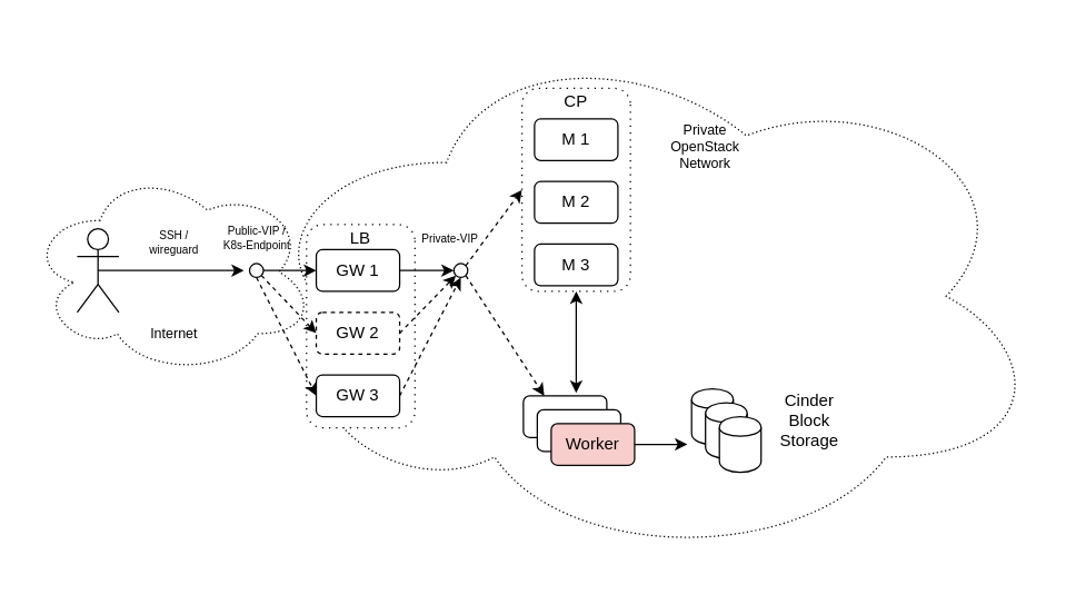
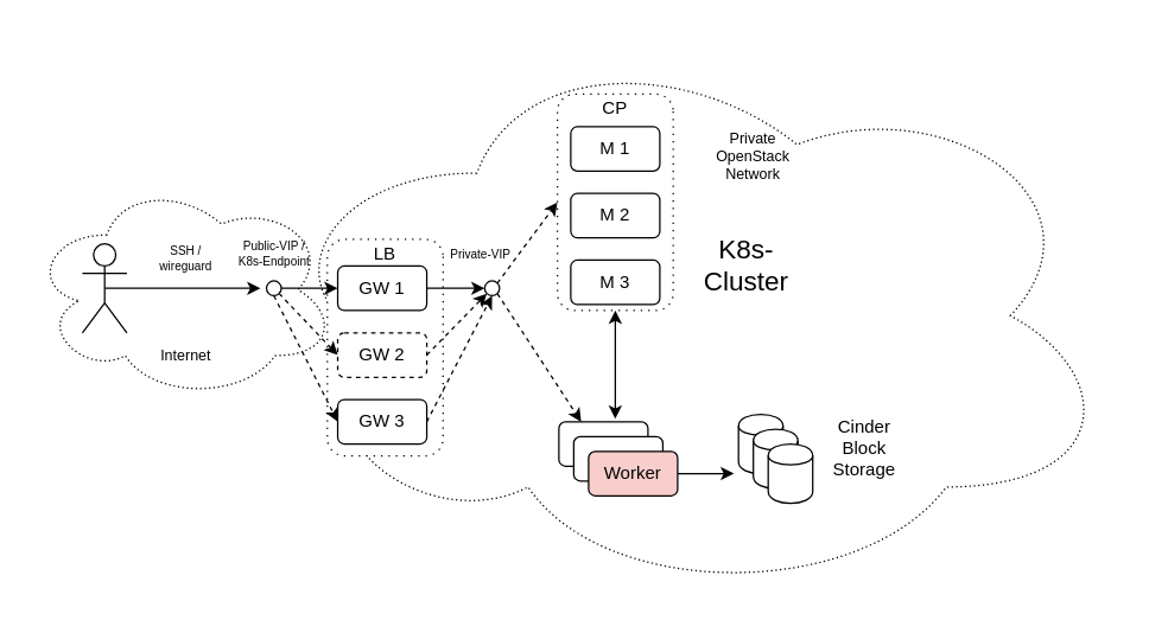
  <mxCell id="0" />
  <mxCell id="1" parent="0" />
  <mxCell id="2" value="" style="ellipse;shape=cloud;whiteSpace=wrap;html=1;dashed=1;dashPattern=1 2;fontSize=10;" vertex="1" parent="1"><mxGeometry x="20" y="121" width="206" height="148" as="geometry" /></mxCell>
  <mxCell id="3" value="" style="ellipse;shape=cloud;whiteSpace=wrap;html=1;dashed=1;dashPattern=1 2;fontSize=18;" vertex="1" parent="1"><mxGeometry x="177" y="20" width="575" height="385" as="geometry" /></mxCell>
  <mxCell id="4" value="" style="group;direction=south;dashed=1;dashPattern=1 4;" vertex="1" connectable="0" parent="1"><mxGeometry x="228" y="183" width="124" height="124" as="geometry" /></mxCell>
  <mxCell id="5" value="" style="group" vertex="1" connectable="0" parent="4"><mxGeometry x="-8" y="-22" width="78" height="146" as="geometry" /></mxCell>
  <mxCell id="6" value="" style="rounded=1;whiteSpace=wrap;html=1;direction=south;dashed=1;dashPattern=1 4;" vertex="1" parent="5"><mxGeometry width="78" height="146" as="geometry" /></mxCell>
  <mxCell id="7" value="LB" style="text;html=1;strokeColor=none;fillColor=none;align=center;verticalAlign=middle;whiteSpace=wrap;rounded=0;" vertex="1" parent="5"><mxGeometry x="19" width="40" height="20" as="geometry" /></mxCell>
  <mxCell id="8" value="" style="group" vertex="1" connectable="0" parent="1"><mxGeometry x="227" y="179" width="60" height="120" as="geometry" /></mxCell>
  <mxCell id="9" value="GW 1" style="rounded=1;whiteSpace=wrap;html=1;" vertex="1" parent="8"><mxGeometry width="60" height="30" as="geometry" /></mxCell>
  <mxCell id="10" value="GW 2" style="rounded=1;whiteSpace=wrap;html=1;dashed=1;" vertex="1" parent="8"><mxGeometry y="45" width="60" height="30" as="geometry" /></mxCell>
  <mxCell id="11" value="GW 3" style="rounded=1;whiteSpace=wrap;html=1;" vertex="1" parent="8"><mxGeometry y="90" width="60" height="30" as="geometry" /></mxCell>
  <mxCell id="12" value="" style="group" vertex="1" connectable="0" parent="1"><mxGeometry x="376" y="284" width="80" height="50" as="geometry" /></mxCell>
  <mxCell id="13" value="M 1" style="rounded=1;whiteSpace=wrap;html=1;" vertex="1" parent="12"><mxGeometry width="60" height="30" as="geometry" /></mxCell>
  <mxCell id="14" value="M 1" style="rounded=1;whiteSpace=wrap;html=1;" vertex="1" parent="12"><mxGeometry x="10" y="10" width="60" height="30" as="geometry" /></mxCell>
  <mxCell id="15" value="Worker" style="rounded=1;whiteSpace=wrap;html=1;fillColor=#f8cecc;" vertex="1" parent="12"><mxGeometry x="20" y="20" width="60" height="30" as="geometry" /></mxCell>
  <mxCell id="16" style="edgeStyle=none;rounded=0;orthogonalLoop=1;jettySize=auto;html=1;exitX=0.5;exitY=1;exitDx=0;exitDy=0;entryX=0;entryY=0.5;entryDx=0;entryDy=0;dashed=1;startArrow=none;startFill=0;endArrow=classic;endFill=1;" edge="1" parent="1" source="45" target="11"><mxGeometry relative="1" as="geometry" /></mxCell>
  <mxCell id="17" style="edgeStyle=none;rounded=0;orthogonalLoop=1;jettySize=auto;html=1;exitX=1;exitY=1;exitDx=0;exitDy=0;entryX=0.25;entryY=0;entryDx=0;entryDy=0;dashed=1;startArrow=none;startFill=0;endArrow=classic;endFill=1;" edge="1" parent="1" source="19" target="13"><mxGeometry relative="1" as="geometry" /></mxCell>
  <mxCell id="18" style="edgeStyle=none;rounded=0;orthogonalLoop=1;jettySize=auto;html=1;exitX=1;exitY=0;exitDx=0;exitDy=0;dashed=1;startArrow=none;startFill=0;endArrow=classic;endFill=1;entryX=0.5;entryY=1;entryDx=0;entryDy=0;" edge="1" parent="1" source="19" target="27"><mxGeometry relative="1" as="geometry"><mxPoint x="359" y="139" as="targetPoint" /></mxGeometry></mxCell>
  <mxCell id="19" value="" style="ellipse;whiteSpace=wrap;html=1;aspect=fixed;" vertex="1" parent="1"><mxGeometry x="326" y="189" width="10" height="10" as="geometry" /></mxCell>
  <mxCell id="20" style="edgeStyle=orthogonalEdgeStyle;rounded=0;orthogonalLoop=1;jettySize=auto;html=1;exitX=0;exitY=0.5;exitDx=0;exitDy=0;entryX=1;entryY=0.5;entryDx=0;entryDy=0;endArrow=none;endFill=0;startArrow=classic;startFill=1;" edge="1" parent="1" source="9" target="45"><mxGeometry relative="1" as="geometry" /></mxCell>
  <mxCell id="21" style="edgeStyle=none;rounded=0;orthogonalLoop=1;jettySize=auto;html=1;exitX=0;exitY=0.5;exitDx=0;exitDy=0;entryX=1;entryY=1;entryDx=0;entryDy=0;startArrow=classic;startFill=1;endArrow=none;endFill=0;dashed=1;" edge="1" parent="1" source="10" target="45"><mxGeometry relative="1" as="geometry" /></mxCell>
  <mxCell id="22" style="edgeStyle=none;rounded=0;orthogonalLoop=1;jettySize=auto;html=1;exitX=1;exitY=0.5;exitDx=0;exitDy=0;entryX=0;entryY=0.5;entryDx=0;entryDy=0;startArrow=none;startFill=0;endArrow=classic;endFill=1;" edge="1" parent="1" source="9" target="19"><mxGeometry relative="1" as="geometry" /></mxCell>
  <mxCell id="23" style="edgeStyle=none;rounded=0;orthogonalLoop=1;jettySize=auto;html=1;exitX=1;exitY=0.5;exitDx=0;exitDy=0;entryX=0;entryY=1;entryDx=0;entryDy=0;startArrow=none;startFill=0;endArrow=classic;endFill=1;dashed=1;" edge="1" parent="1" source="10" target="19"><mxGeometry relative="1" as="geometry" /></mxCell>
  <mxCell id="24" style="edgeStyle=none;rounded=0;orthogonalLoop=1;jettySize=auto;html=1;exitX=1;exitY=0.5;exitDx=0;exitDy=0;entryX=0.5;entryY=1;entryDx=0;entryDy=0;dashed=1;startArrow=none;startFill=0;endArrow=classic;endFill=1;" edge="1" parent="1" source="11" target="19"><mxGeometry relative="1" as="geometry" /></mxCell>
  <mxCell id="25" value="" style="group;dashed=1;dashPattern=1 4;" vertex="1" connectable="0" parent="1"><mxGeometry x="384" y="85" width="69" height="124" as="geometry" /></mxCell>
  <mxCell id="26" value="" style="group" vertex="1" connectable="0" parent="25"><mxGeometry width="69" height="124" as="geometry" /></mxCell>
  <mxCell id="27" value="" style="rounded=1;whiteSpace=wrap;html=1;direction=south;dashed=1;dashPattern=1 4;" vertex="1" parent="26"><mxGeometry x="-9" y="-22" width="78" height="146" as="geometry" /></mxCell>
  <mxCell id="28" value="M 1" style="rounded=1;whiteSpace=wrap;html=1;" vertex="1" parent="26"><mxGeometry width="60" height="30" as="geometry" /></mxCell>
  <mxCell id="29" value="M 2" style="rounded=1;whiteSpace=wrap;html=1;" vertex="1" parent="26"><mxGeometry y="45" width="60" height="30" as="geometry" /></mxCell>
  <mxCell id="30" value="M 3" style="rounded=1;whiteSpace=wrap;html=1;" vertex="1" parent="26"><mxGeometry y="90" width="60" height="30" as="geometry" /></mxCell>
  <mxCell id="31" value="CP" style="text;html=1;strokeColor=none;fillColor=none;align=center;verticalAlign=middle;whiteSpace=wrap;rounded=0;" vertex="1" parent="26"><mxGeometry x="10" y="-22" width="40" height="20" as="geometry" /></mxCell>
  <mxCell id="32" style="edgeStyle=none;rounded=0;orthogonalLoop=1;jettySize=auto;html=1;exitX=1;exitY=0.5;exitDx=0;exitDy=0;entryX=0.633;entryY=-0.067;entryDx=0;entryDy=0;entryPerimeter=0;startArrow=classic;startFill=1;endArrow=classic;endFill=1;" edge="1" parent="1" source="27" target="13"><mxGeometry relative="1" as="geometry" /></mxCell>
  <mxCell id="33" value="" style="group" vertex="1" connectable="0" parent="1"><mxGeometry x="497" y="279" width="105" height="60" as="geometry" /></mxCell>
  <mxCell id="34" value="" style="group" vertex="1" connectable="0" parent="33"><mxGeometry width="105" height="60" as="geometry" /></mxCell>
  <mxCell id="35" value="" style="shape=cylinder;whiteSpace=wrap;html=1;boundedLbl=1;backgroundOutline=1;" vertex="1" parent="34"><mxGeometry width="30" height="40" as="geometry" /></mxCell>
  <mxCell id="36" value="" style="shape=cylinder;whiteSpace=wrap;html=1;boundedLbl=1;backgroundOutline=1;" vertex="1" parent="34"><mxGeometry x="10" y="10" width="30" height="40" as="geometry" /></mxCell>
  <mxCell id="37" value="" style="shape=cylinder;whiteSpace=wrap;html=1;boundedLbl=1;backgroundOutline=1;" vertex="1" parent="34"><mxGeometry x="20" y="20" width="30" height="40" as="geometry" /></mxCell>
  <mxCell id="38" value="&lt;div&gt;Cinder&lt;/div&gt;&lt;div&gt;Block&lt;/div&gt;&lt;div&gt;Storage&lt;/div&gt;&lt;div&gt;&lt;br&gt;&lt;/div&gt;" style="text;html=1;strokeColor=none;fillColor=none;align=center;verticalAlign=middle;whiteSpace=wrap;rounded=0;" vertex="1" parent="34"><mxGeometry x="65" y="20" width="40" height="20" as="geometry" /></mxCell>
  <mxCell id="39" style="edgeStyle=none;rounded=0;orthogonalLoop=1;jettySize=auto;html=1;exitX=1;exitY=0.5;exitDx=0;exitDy=0;startArrow=none;startFill=0;endArrow=classic;endFill=1;" edge="1" parent="1" source="15"><mxGeometry relative="1" as="geometry"><mxPoint x="494" y="319" as="targetPoint" /></mxGeometry></mxCell>
  <mxCell id="40" value="Private-VIP" style="text;html=1;strokeColor=none;fillColor=none;align=center;verticalAlign=middle;whiteSpace=wrap;rounded=0;dashed=1;dashPattern=1 4;fontSize=8;" vertex="1" parent="1"><mxGeometry x="297" y="161" width="53" height="20" as="geometry" /></mxCell>
+ <mxCell id="41" value="K8s-Cluster" style="text;html=1;strokeColor=none;fillColor=none;align=center;verticalAlign=middle;whiteSpace=wrap;rounded=0;dashed=1;dashPattern=1 4;fontSize=18;" vertex="1" parent="1"><mxGeometry x="473" y="169" width="59" height="20" as="geometry" /></mxCell>
  <mxCell id="42" value="Private OpenStack Network" style="text;html=1;strokeColor=none;fillColor=none;align=center;verticalAlign=middle;whiteSpace=wrap;rounded=0;dashed=1;dashPattern=1 4;fontSize=10;" vertex="1" parent="1"><mxGeometry x="487" y="95" width="40" height="20" as="geometry" /></mxCell>
  <mxCell id="43" style="edgeStyle=none;rounded=0;orthogonalLoop=1;jettySize=auto;html=1;exitX=0.5;exitY=0;exitDx=0;exitDy=0;startArrow=none;startFill=0;endArrow=classic;endFill=1;fontSize=10;" edge="1" parent="1" source="42" target="42"><mxGeometry relative="1" as="geometry" /></mxCell>
  <mxCell id="44" value="" style="group" vertex="1" connectable="0" parent="1"><mxGeometry x="55" y="161" width="155.5" height="88" as="geometry" /></mxCell>
  <mxCell id="45" value="" style="ellipse;whiteSpace=wrap;html=1;aspect=fixed;" vertex="1" parent="44"><mxGeometry x="124" y="28" width="10" height="10" as="geometry" /></mxCell>
  <mxCell id="46" style="edgeStyle=none;rounded=0;orthogonalLoop=1;jettySize=auto;html=1;exitX=0.5;exitY=0.5;exitDx=0;exitDy=0;exitPerimeter=0;startArrow=none;startFill=0;endArrow=classic;endFill=1;" edge="1" parent="44" source="47"><mxGeometry relative="1" as="geometry"><mxPoint x="120" y="33" as="targetPoint" /></mxGeometry></mxCell>
  <mxCell id="47" value="" style="shape=umlActor;verticalLabelPosition=bottom;labelBackgroundColor=#ffffff;verticalAlign=top;html=1;outlineConnect=0;" vertex="1" parent="44"><mxGeometry y="3" width="30" height="60" as="geometry" /></mxCell>
  <mxCell id="48" value="&lt;div style=&quot;font-size: 8px;&quot;&gt;SSH / wireguard&lt;/div&gt;&lt;div style=&quot;font-size: 8px;&quot;&gt;&lt;br style=&quot;font-size: 8px;&quot;&gt;&lt;/div&gt;" style="text;html=1;strokeColor=none;fillColor=none;align=center;verticalAlign=middle;whiteSpace=wrap;rounded=0;fontSize=8;" vertex="1" parent="44"><mxGeometry x="50" y="8" width="40" height="20" as="geometry" /></mxCell>
  <mxCell id="49" value="Public-VIP / K8s-Endpoint" style="text;html=1;strokeColor=none;fillColor=none;align=center;verticalAlign=middle;whiteSpace=wrap;rounded=0;dashed=1;dashPattern=1 4;fontSize=8;" vertex="1" parent="44"><mxGeometry x="102.5" width="53" height="20" as="geometry" /></mxCell>
  <mxCell id="50" value="&lt;div&gt;Internet&lt;/div&gt;" style="text;html=1;strokeColor=none;fillColor=none;align=center;verticalAlign=middle;whiteSpace=wrap;rounded=0;dashed=1;dashPattern=1 4;fontSize=10;" vertex="1" parent="44"><mxGeometry x="50" y="68" width="40" height="20" as="geometry" /></mxCell>
